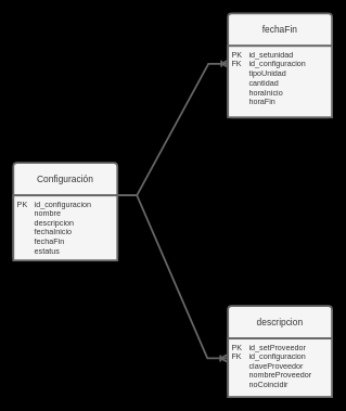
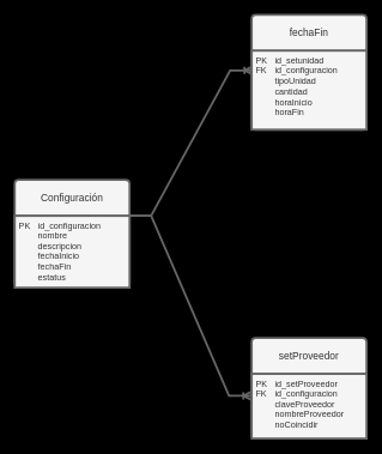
  <mxCell id="0" />
  <mxCell id="1" parent="0" />
  <mxCell id="2" value="Configuración" style="swimlane;childLayout=stackLayout;horizontal=1;startSize=50;horizontalStack=0;rounded=1;fontSize=14;fontStyle=0;strokeWidth=3;resizeParent=0;resizeLast=1;shadow=0;dashed=0;align=center;arcSize=4;whiteSpace=wrap;html=1;fillColor=#f5f5f5;fontColor=#333333;strokeColor=#666666;" vertex="1" parent="1"><mxGeometry x="20" y="250" width="160" height="150" as="geometry" /></mxCell>
  <mxCell id="3" value="&lt;div&gt;PK&lt;span style=&quot;white-space: pre;&quot;&gt;&#09;&lt;/span&gt;id_configuracion&lt;/div&gt;&lt;div&gt;&lt;span style=&quot;white-space: pre;&quot;&gt;&#09;&lt;/span&gt;nombre&lt;/div&gt;&lt;div&gt;&lt;span style=&quot;white-space: pre;&quot;&gt;&#09;&lt;/span&gt;descripcion&lt;/div&gt;&lt;div&gt;&lt;span style=&quot;white-space: pre;&quot;&gt;&#09;fechaInicio&lt;/span&gt;&lt;/div&gt;&lt;div&gt;&lt;span style=&quot;white-space: pre;&quot;&gt;&lt;span style=&quot;white-space: pre;&quot;&gt;&#09;&lt;/span&gt;fechaFin&lt;/span&gt;&lt;/div&gt;&lt;div&gt;&lt;span style=&quot;white-space: pre;&quot;&gt;&lt;span style=&quot;white-space: pre;&quot;&gt;&#09;&lt;/span&gt;estatus&lt;br&gt;&lt;/span&gt;&lt;/div&gt;" style="align=left;strokeColor=#666666;fillColor=#f5f5f5;spacingLeft=4;fontSize=12;verticalAlign=top;resizable=0;rotatable=0;part=1;html=1;fontColor=#333333;strokeWidth=3;" vertex="1" parent="2"><mxGeometry y="50" width="160" height="100" as="geometry" /></mxCell>
  <mxCell id="4" value="fechaFin" style="swimlane;childLayout=stackLayout;horizontal=1;startSize=50;horizontalStack=0;rounded=1;fontSize=14;fontStyle=0;strokeWidth=3;resizeParent=0;resizeLast=1;shadow=0;dashed=0;align=center;arcSize=4;whiteSpace=wrap;html=1;fillColor=#f5f5f5;fontColor=#333333;strokeColor=#666666;" vertex="1" parent="1"><mxGeometry x="350" y="20" width="160" height="160" as="geometry" /></mxCell>
  <mxCell id="5" value="&lt;div&gt;PK&lt;span style=&quot;white-space: pre;&quot;&gt;&#09;&lt;/span&gt;id_setunidad&lt;/div&gt;&lt;div&gt;FK&lt;span style=&quot;white-space: pre;&quot;&gt;&#09;&lt;/span&gt;id_configuracion&lt;/div&gt;&lt;div&gt;&lt;span style=&quot;white-space: pre;&quot;&gt;&#09;&lt;/span&gt;tipoUnidad&lt;/div&gt;&lt;div&gt;&lt;span style=&quot;white-space: pre;&quot;&gt;&#09;&lt;/span&gt;cantidad&lt;/div&gt;&lt;div&gt;&lt;span style=&quot;white-space: pre;&quot;&gt;&#09;&lt;/span&gt;horaInicio&lt;/div&gt;&lt;div&gt;&lt;span style=&quot;white-space: pre;&quot;&gt;&#09;&lt;/span&gt;horaFin&lt;br&gt;&lt;/div&gt;" style="align=left;strokeColor=#666666;fillColor=#f5f5f5;spacingLeft=4;fontSize=12;verticalAlign=top;resizable=0;rotatable=0;part=1;html=1;fontColor=#333333;strokeWidth=3;" vertex="1" parent="4"><mxGeometry y="50" width="160" height="110" as="geometry" /></mxCell>
- <mxCell id="6" value="descripcion" style="swimlane;childLayout=stackLayout;horizontal=1;startSize=50;horizontalStack=0;rounded=1;fontSize=14;fontStyle=0;strokeWidth=3;resizeParent=0;resizeLast=1;shadow=0;dashed=0;align=center;arcSize=4;whiteSpace=wrap;html=1;fillColor=#f5f5f5;fontColor=#333333;strokeColor=#666666;" vertex="1" parent="1"><mxGeometry x="350" y="470" width="160" height="140" as="geometry" /></mxCell>
+ <mxCell id="6" value="setProveedor" style="swimlane;childLayout=stackLayout;horizontal=1;startSize=50;horizontalStack=0;rounded=1;fontSize=14;fontStyle=0;strokeWidth=3;resizeParent=0;resizeLast=1;shadow=0;dashed=0;align=center;arcSize=4;whiteSpace=wrap;html=1;fillColor=#f5f5f5;fontColor=#333333;strokeColor=#666666;" vertex="1" parent="1"><mxGeometry x="350" y="470" width="160" height="140" as="geometry" /></mxCell>
  <mxCell id="7" value="&lt;div&gt;PK&lt;span style=&quot;white-space: pre;&quot;&gt;&#09;&lt;/span&gt;id_setProveedor&lt;/div&gt;&lt;div&gt;FK&lt;span style=&quot;white-space: pre;&quot;&gt;&#09;&lt;/span&gt;id_configuracion&lt;/div&gt;&lt;div&gt;&lt;span style=&quot;white-space: pre;&quot;&gt;&#09;&lt;/span&gt;claveProveedor&lt;/div&gt;&lt;div&gt;&lt;span style=&quot;white-space: pre;&quot;&gt;&#09;&lt;/span&gt;nombreProveedor&lt;/div&gt;&lt;div&gt;&lt;span style=&quot;white-space: pre;&quot;&gt;&#09;&lt;/span&gt;noCoincidir&lt;br&gt;&lt;/div&gt;" style="align=left;strokeColor=#666666;fillColor=#f5f5f5;spacingLeft=4;fontSize=12;verticalAlign=top;resizable=0;rotatable=0;part=1;html=1;fontColor=#333333;strokeWidth=3;" vertex="1" parent="6"><mxGeometry y="50" width="160" height="90" as="geometry" /></mxCell>
  <mxCell id="8" value="" style="edgeStyle=entityRelationEdgeStyle;fontSize=12;html=1;endArrow=ERoneToMany;rounded=0;exitX=1;exitY=0;exitDx=0;exitDy=0;entryX=0;entryY=0.25;entryDx=0;entryDy=0;fillColor=#f5f5f5;strokeColor=#666666;strokeWidth=3;" edge="1" parent="1" source="3" target="5"><mxGeometry width="100" height="100" relative="1" as="geometry"><mxPoint x="220" y="320" as="sourcePoint" /><mxPoint x="330" y="130" as="targetPoint" /></mxGeometry></mxCell>
  <mxCell id="9" value="" style="edgeStyle=entityRelationEdgeStyle;fontSize=12;html=1;endArrow=ERoneToMany;rounded=0;exitX=1;exitY=0;exitDx=0;exitDy=0;entryX=-0.01;entryY=0.339;entryDx=0;entryDy=0;entryPerimeter=0;fillColor=#f5f5f5;strokeColor=#666666;strokeWidth=3;" edge="1" parent="1" source="3" target="7"><mxGeometry width="100" height="100" relative="1" as="geometry"><mxPoint x="220" y="300" as="sourcePoint" /><mxPoint x="300" y="440" as="targetPoint" /></mxGeometry></mxCell>
